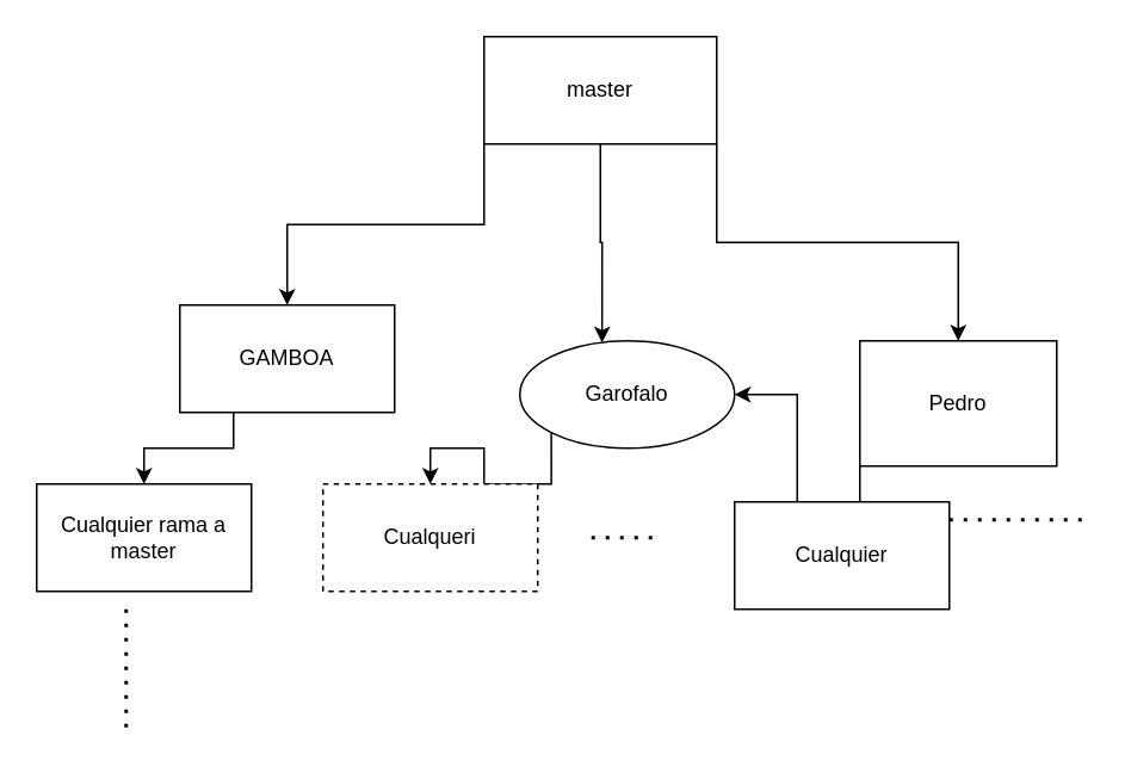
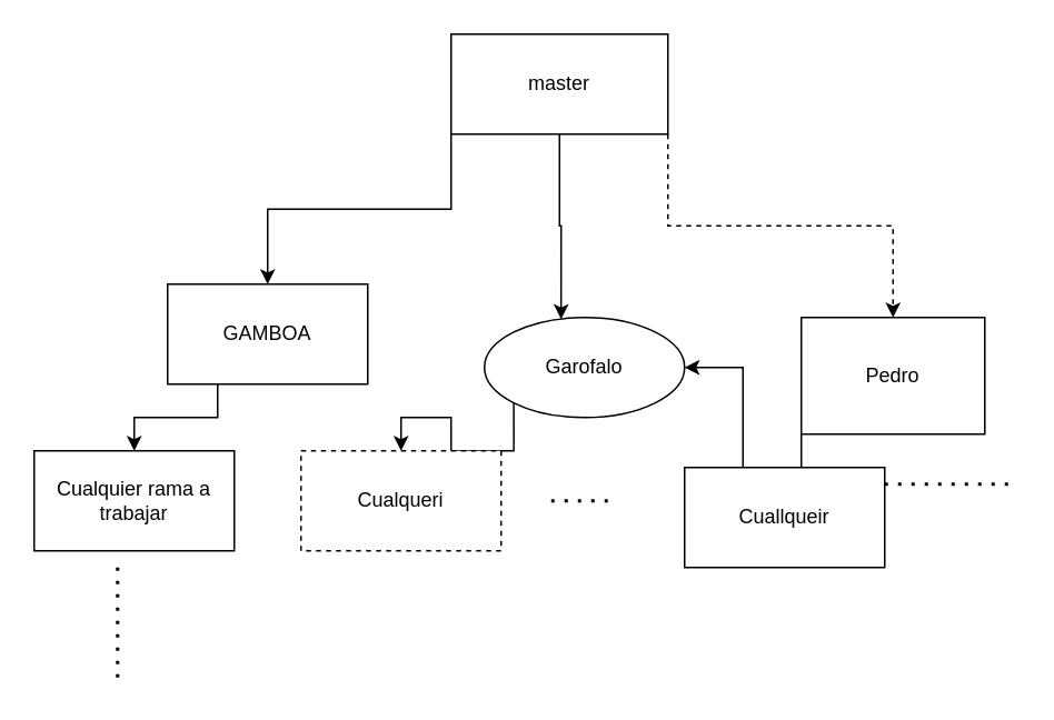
  <mxCell id="0" />
  <mxCell id="1" parent="0" />
  <mxCell id="2" style="edgeStyle=orthogonalEdgeStyle;rounded=0;orthogonalLoop=1;jettySize=auto;html=1;exitX=0;exitY=1;exitDx=0;exitDy=0;" edge="1" parent="1" source="5" target="7"><mxGeometry relative="1" as="geometry"><mxPoint x="160" y="200" as="targetPoint" /></mxGeometry></mxCell>
  <mxCell id="3" style="edgeStyle=orthogonalEdgeStyle;rounded=0;orthogonalLoop=1;jettySize=auto;html=1;exitX=0.5;exitY=1;exitDx=0;exitDy=0;entryX=0.383;entryY=0.017;entryDx=0;entryDy=0;entryPerimeter=0;" edge="1" parent="1" source="5" target="9"><mxGeometry relative="1" as="geometry" /></mxCell>
- <mxCell id="4" style="edgeStyle=orthogonalEdgeStyle;rounded=0;orthogonalLoop=1;jettySize=auto;html=1;exitX=1;exitY=1;exitDx=0;exitDy=0;" edge="1" parent="1" source="5" target="11"><mxGeometry relative="1" as="geometry"><mxPoint x="530" y="180" as="targetPoint" /></mxGeometry></mxCell>
+ <mxCell id="4" style="edgeStyle=orthogonalEdgeStyle;rounded=0;orthogonalLoop=1;jettySize=auto;html=1;exitX=1;exitY=1;exitDx=0;exitDy=0;dashed=1;" edge="1" parent="1" source="5" target="11"><mxGeometry relative="1" as="geometry"><mxPoint x="530" y="180" as="targetPoint" /></mxGeometry></mxCell>
  <mxCell id="5" value="master" style="rounded=0;whiteSpace=wrap;html=1;" vertex="1" parent="1"><mxGeometry x="270" y="20" width="130" height="60" as="geometry" /></mxCell>
  <mxCell id="6" style="edgeStyle=orthogonalEdgeStyle;rounded=0;orthogonalLoop=1;jettySize=auto;html=1;exitX=0.25;exitY=1;exitDx=0;exitDy=0;" edge="1" parent="1" source="7" target="12"><mxGeometry relative="1" as="geometry"><mxPoint x="80" y="300" as="targetPoint" /></mxGeometry></mxCell>
  <mxCell id="7" value="GAMBOA&lt;br&gt;" style="rounded=0;whiteSpace=wrap;html=1;" vertex="1" parent="1"><mxGeometry x="100" y="170" width="120" height="60" as="geometry" /></mxCell>
  <mxCell id="8" style="edgeStyle=orthogonalEdgeStyle;rounded=0;orthogonalLoop=1;jettySize=auto;html=1;exitX=0;exitY=1;exitDx=0;exitDy=0;" edge="1" parent="1" source="9" target="16"><mxGeometry relative="1" as="geometry"><mxPoint x="240" y="300" as="targetPoint" /></mxGeometry></mxCell>
  <mxCell id="9" value="Garofalo" style="ellipse;whiteSpace=wrap;html=1;" vertex="1" parent="1"><mxGeometry x="290" y="190" width="120" height="60" as="geometry" /></mxCell>
  <mxCell id="10" style="edgeStyle=orthogonalEdgeStyle;rounded=0;orthogonalLoop=1;jettySize=auto;html=1;exitX=0;exitY=1;exitDx=0;exitDy=0;" edge="1" parent="1" source="11" target="9"><mxGeometry relative="1" as="geometry"><mxPoint x="450" y="290" as="targetPoint" /></mxGeometry></mxCell>
  <mxCell id="11" value="Pedro" style="rounded=0;whiteSpace=wrap;html=1;" vertex="1" parent="1"><mxGeometry x="480" y="190" width="110" height="70" as="geometry" /></mxCell>
- <mxCell id="12" value="Cualquier rama a master" style="rounded=0;whiteSpace=wrap;html=1;" vertex="1" parent="1"><mxGeometry x="20" y="270" width="120" height="60" as="geometry" /></mxCell>
+ <mxCell id="12" value="Cualquier rama a trabajar" style="rounded=0;whiteSpace=wrap;html=1;" vertex="1" parent="1"><mxGeometry x="20" y="270" width="120" height="60" as="geometry" /></mxCell>
  <mxCell id="13" value="" style="endArrow=none;dashed=1;html=1;dashPattern=1 3;strokeWidth=2;rounded=0;" edge="1" parent="1"><mxGeometry width="50" height="50" relative="1" as="geometry"><mxPoint x="530" y="290" as="sourcePoint" /><mxPoint x="610" y="290" as="targetPoint" /></mxGeometry></mxCell>
  <mxCell id="14" value="" style="endArrow=none;dashed=1;html=1;dashPattern=1 3;strokeWidth=2;rounded=0;" edge="1" parent="1"><mxGeometry width="50" height="50" relative="1" as="geometry"><mxPoint x="330" y="300" as="sourcePoint" /><mxPoint x="370" y="300" as="targetPoint" /></mxGeometry></mxCell>
  <mxCell id="15" value="" style="endArrow=none;dashed=1;html=1;dashPattern=1 3;strokeWidth=2;rounded=0;" edge="1" parent="1"><mxGeometry width="50" height="50" relative="1" as="geometry"><mxPoint x="70" y="340" as="sourcePoint" /><mxPoint x="70" y="410" as="targetPoint" /></mxGeometry></mxCell>
  <mxCell id="16" value="Cualqueri" style="rounded=0;whiteSpace=wrap;html=1;dashed=1;" vertex="1" parent="1"><mxGeometry x="180" y="270" width="120" height="60" as="geometry" /></mxCell>
- <mxCell id="17" value="Cualquier" style="rounded=0;whiteSpace=wrap;html=1;" vertex="1" parent="1"><mxGeometry x="410" y="280" width="120" height="60" as="geometry" /></mxCell>
+ <mxCell id="17" value="Cuallqueir" style="rounded=0;whiteSpace=wrap;html=1;" vertex="1" parent="1"><mxGeometry x="410" y="280" width="120" height="60" as="geometry" /></mxCell>
